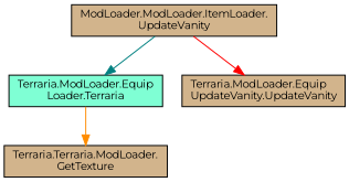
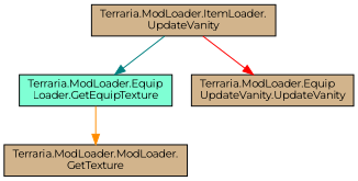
  digraph {
    fontname=Montserrat
    rankdir=TB
    node [color=black fillcolor=tan fontname=Montserrat fontsize=10 shape=record style=filled]
    edge [fontname=Montserrat fontsize=10 labelfontname=Helvetica labelfontsize=10 style=solid]
-   n1 [fontcolor=black height=0.2 label="ModLoader.ModLoader.ItemLoader.\lUpdateVanity" width=0.4]
-   n2 [fillcolor=aquamarine height=0.2 label="Terraria.ModLoader.Equip\lLoader.Terraria" width=0.4]
+   n1 [fontcolor=black height=0.2 label="Terraria.ModLoader.ItemLoader.\lUpdateVanity" width=0.4]
+   n2 [fillcolor=aquamarine height=0.2 label="Terraria.ModLoader.Equip\lLoader.GetEquipTexture" width=0.4]
    n3 [height=0.2 label="Terraria.ModLoader.Equip\lUpdateVanity.UpdateVanity" width=0.4]
-   n4 [height=0.2 label="Terraria.Terraria.ModLoader.\lGetTexture" width=0.4]
+   n4 [height=0.2 label="Terraria.ModLoader.ModLoader.\lGetTexture" width=0.4]
    n1 -> n2 [color=teal]
    n1 -> n3 [color=red]
    n2 -> n4 [color=darkorange]
  }
